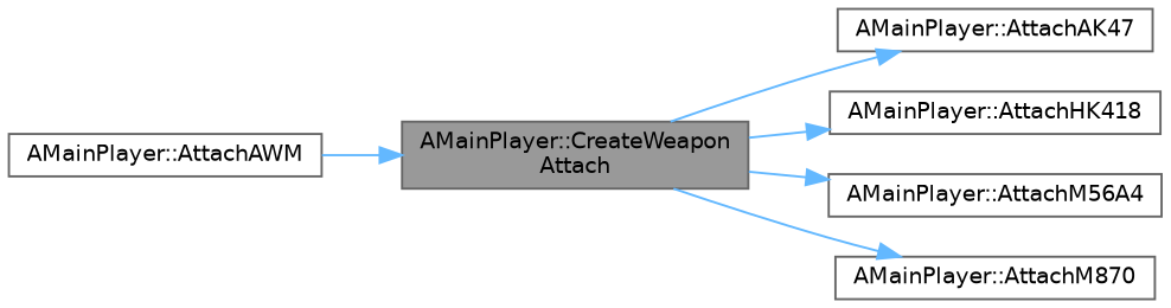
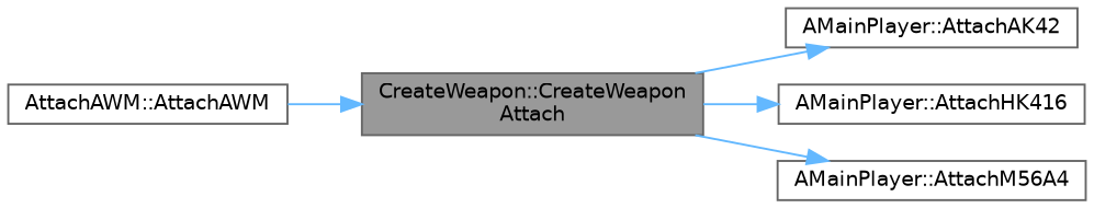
  digraph {
    rankdir=LR
    node [color=grey40 fillcolor=white fontname=Helvetica fontsize=10 shape=box style=filled]
    edge [color=steelblue1 fontname=Helvetica fontsize=10 labelfontname=Helvetica labelfontsize=10 style=solid]
-   n1 [color=gray40 fillcolor=grey60 fontcolor=black height=0.2 label="AMainPlayer::CreateWeapon\lAttach" width=0.4]
-   n2 [height=0.2 label="AMainPlayer::AttachAK47" width=0.4]
-   n3 [height=0.2 label="AMainPlayer::AttachHK418" width=0.4]
+   n1 [color=gray40 fillcolor=grey60 fontcolor=black height=0.2 label="CreateWeapon::CreateWeapon\lAttach" width=0.4]
+   n2 [height=0.2 label="AMainPlayer::AttachAK42" width=0.4]
+   n3 [height=0.2 label="AMainPlayer::AttachHK416" width=0.4]
    n4 [height=0.2 label="AMainPlayer::AttachM56A4" width=0.4]
-   n5 [height=0.2 label="AMainPlayer::AttachM870" width=0.4]
-   n6 [height=0.2 label="AMainPlayer::AttachAWM" width=0.4]
+   n6 [height=0.2 label="AttachAWM::AttachAWM" width=0.4]
    n1 -> n2
    n1 -> n3
    n1 -> n4
-   n1 -> n5
    n6 -> n1
  }
